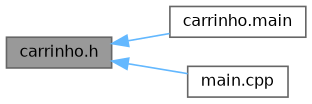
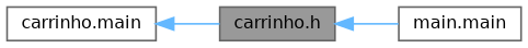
  digraph {
    rankdir=LR
    node [color=grey40 fillcolor=white fontname=Helvetica fontsize=10 shape=box style=filled]
    edge [color=steelblue1 dir=back fontname=Helvetica fontsize=10 labelfontname=Helvetica labelfontsize=10 style=solid]
    n1 [color=gray40 fillcolor=grey60 fontcolor=black height=0.2 label="carrinho.h" width=0.4]
    n2 [height=0.2 label="carrinho.main" width=0.4]
-   n3 [height=0.2 label="main.cpp" width=0.4]
-   n1 -> n2
+   n3 [height=0.2 label="main.main" width=0.4]
+   n2 -> n1
    n1 -> n3
  }
